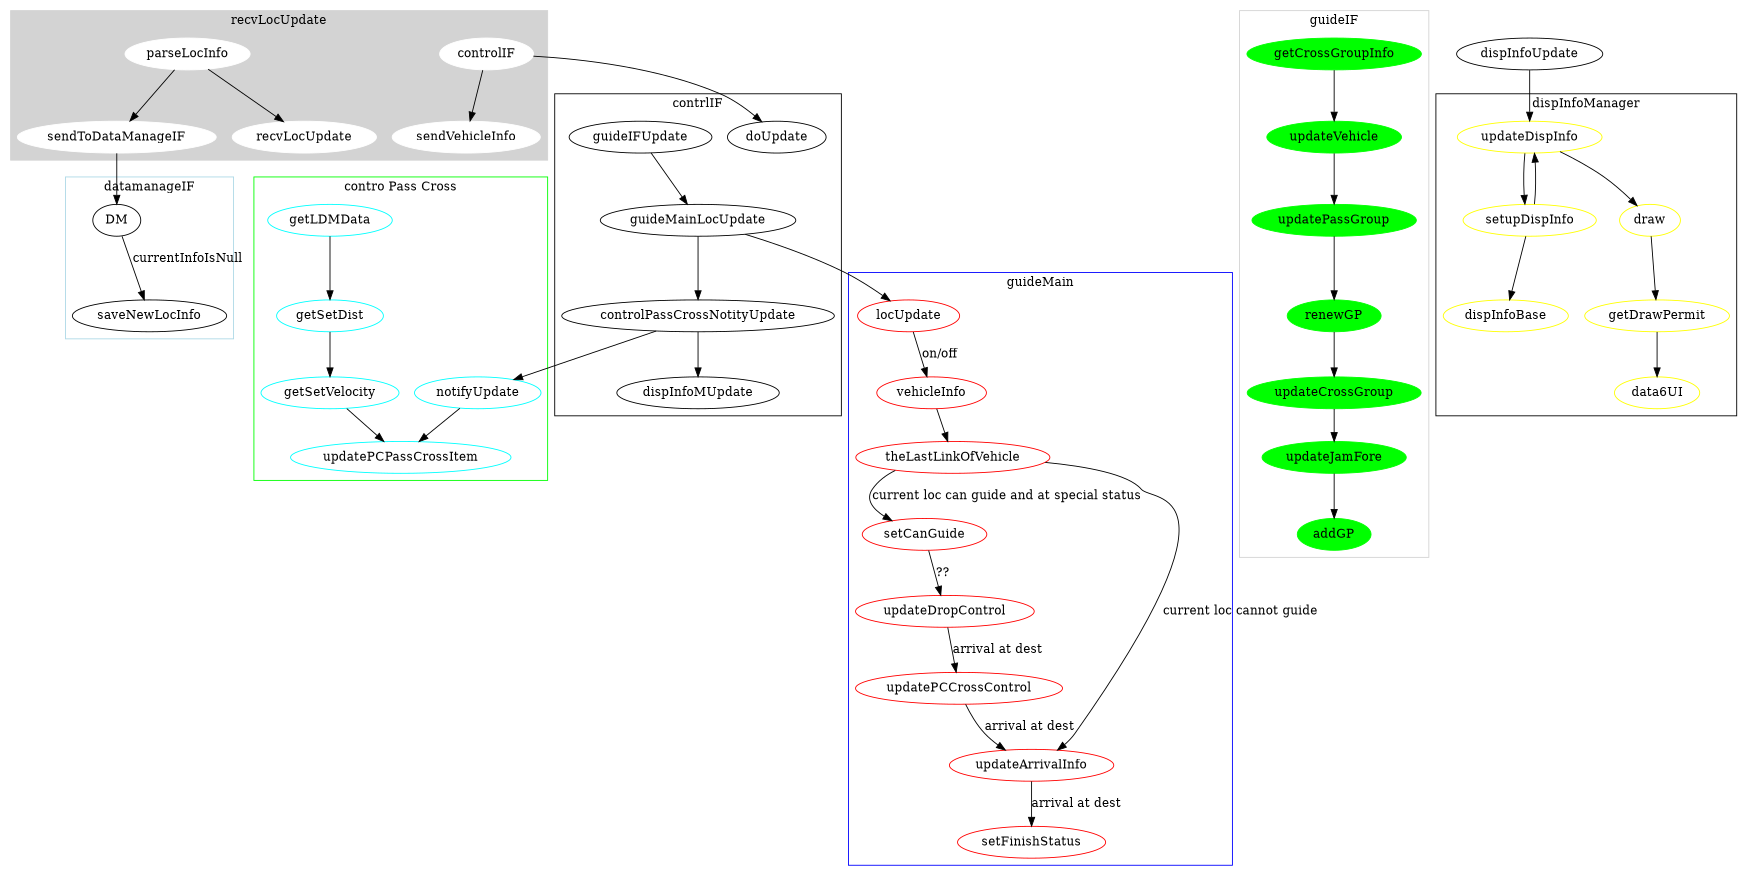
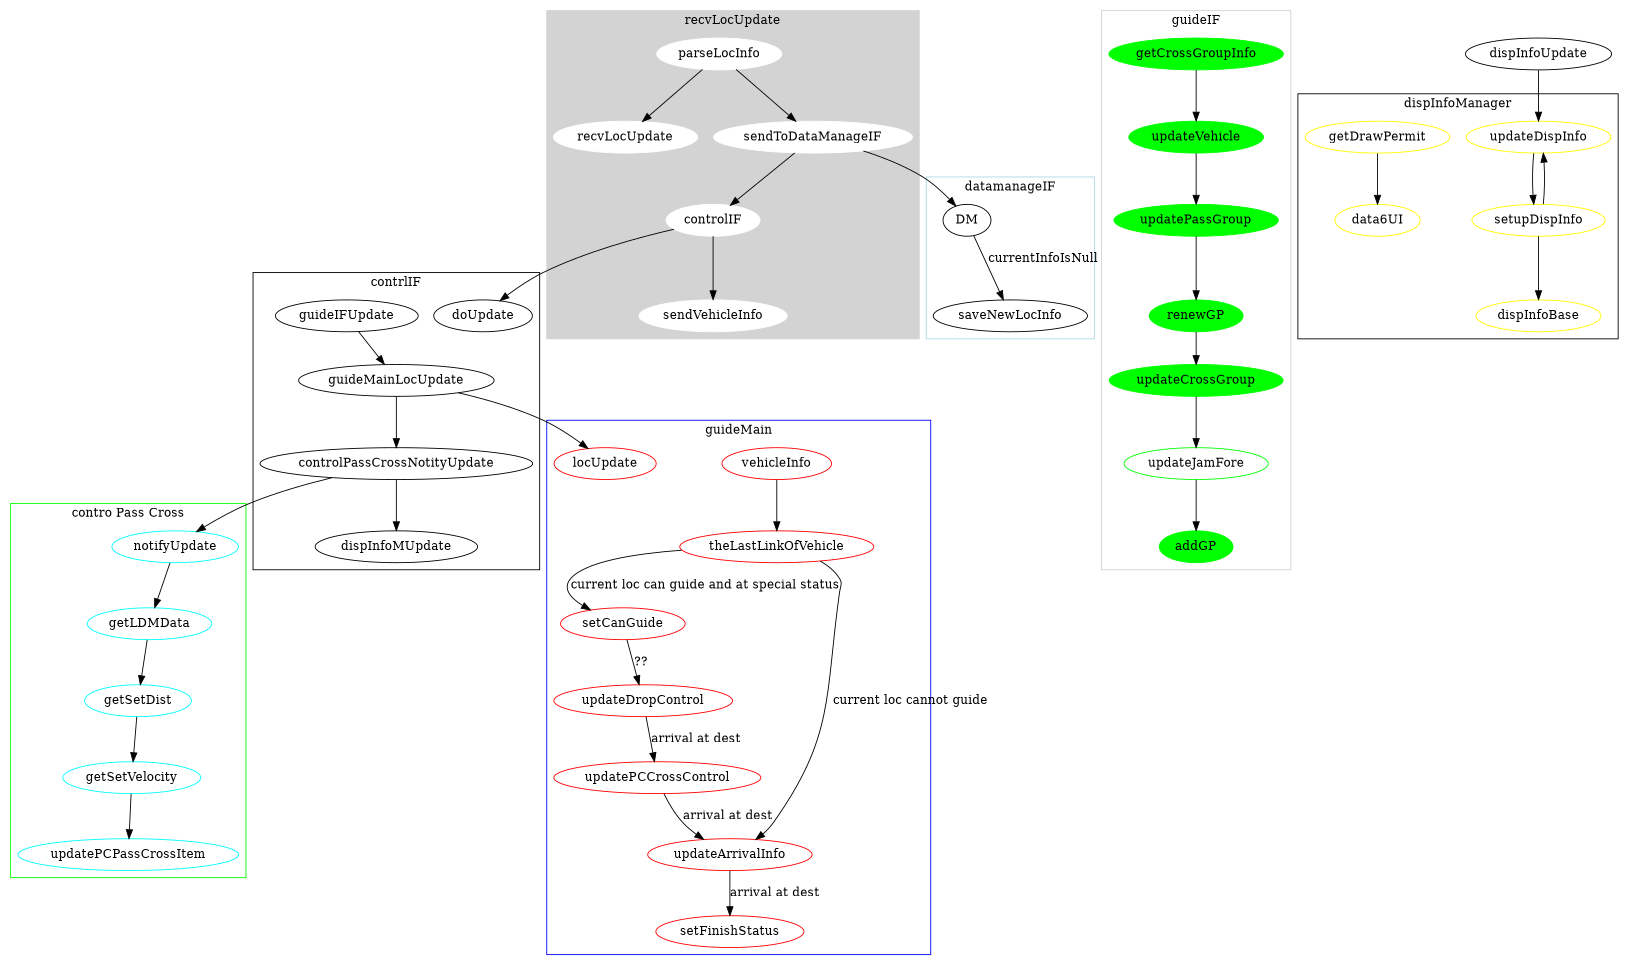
  digraph {
    compound=true
    recvLocUpdate [color=white style=filled]
    parseLocInfo [color=white style=filled]
    sendToDataManageIF [color=white style=filled]
    controlIF [color=white style=filled]
    sendVehicleInfo [color=white style=filled]
    doUpdate
    guideIFUpdate
    guideMainLocUpdate
    controlPassCrossNotityUpdate
    dispInfoMUpdate
    DM
    saveNewLocInfo
    getCrossGroupInfo [color=green style=filled]
    updateVehicle [color=green style=filled]
    updatePassGroup [color=green style=filled]
    renewGP [color=green style=filled]
    updateCrossGroup [color=green style=filled]
-   updateJamFore [color=green style=filled]
+   updateJamFore [color=green style=filled fillcolor=white]
    addGP [color=green style=filled]
    vehicleInfo [color=red]
    locUpdate [color=red]
    theLastLinkOfVehicle [color=red]
    setCanGuide [color=red]
    updateArrivalInfo [color=red]
    updateDropControl [color=red]
    updatePCCrossControl [color=red]
    setFinishStatus [color=red]
    notifyUpdate [color=cyan]
    getLDMData [color=cyan]
    getSetDist [color=cyan]
    getSetVelocity [color=cyan]
    updatePCPassCrossItem [color=cyan]
    updateDispInfo [color=yellow]
    setupDispInfo [color=yellow]
-   draw [color=yellow]
    dispInfoBase [color=yellow]
    getDrawPermit [color=yellow]
    n38 [color=yellow label=data6UI]
    dispInfoUpdate
    subgraph cluster_1 {
      color=lightgrey
      label=recvLocUpdate
      style=filled
      recvLocUpdate
      parseLocInfo
      sendToDataManageIF
      controlIF
      sendVehicleInfo
    }
    subgraph cluster_2 {
      label=contrlIF
      doUpdate
      guideIFUpdate
      guideMainLocUpdate
      controlPassCrossNotityUpdate
      dispInfoMUpdate
    }
    subgraph cluster_3 {
      color=lightblue
      label=datamanageIF
      DM
      saveNewLocInfo
    }
    subgraph cluster_4 {
      color=lightgrey
      label=guideIF
      getCrossGroupInfo
      updateVehicle
      updatePassGroup
      renewGP
      updateCrossGroup
      updateJamFore
      addGP
    }
    subgraph cluster_5 {
      color=blue
      label=guideMain
      vehicleInfo
      locUpdate
      theLastLinkOfVehicle
      setCanGuide
      updateArrivalInfo
      updateDropControl
      updatePCCrossControl
      setFinishStatus
    }
    subgraph cluster_6 {
      color=green
      label="contro Pass Cross"
      notifyUpdate
      getLDMData
      getSetDist
      getSetVelocity
      updatePCPassCrossItem
    }
    subgraph cluster_7 {
      label=dispInfoManager
      updateDispInfo
      setupDispInfo
-     draw
      dispInfoBase
      getDrawPermit
      n38
    }
    parseLocInfo -> recvLocUpdate
    parseLocInfo -> sendToDataManageIF
+   sendToDataManageIF -> controlIF
    sendToDataManageIF -> DM
    controlIF -> sendVehicleInfo
    controlIF -> doUpdate
    guideIFUpdate -> guideMainLocUpdate
    guideMainLocUpdate -> controlPassCrossNotityUpdate
    guideMainLocUpdate -> locUpdate
    controlPassCrossNotityUpdate -> dispInfoMUpdate
    controlPassCrossNotityUpdate -> notifyUpdate
    DM -> saveNewLocInfo [label=currentInfoIsNull]
    getCrossGroupInfo -> updateVehicle
    updateVehicle -> updatePassGroup
    updatePassGroup -> renewGP
    renewGP -> updateCrossGroup
    updateCrossGroup -> updateJamFore
    updateJamFore -> addGP
    vehicleInfo -> theLastLinkOfVehicle
-   locUpdate -> vehicleInfo [label="on/off"]
    theLastLinkOfVehicle -> setCanGuide [label="current loc can guide and at special status"]
    theLastLinkOfVehicle -> updateArrivalInfo [label=" current loc cannot guide"]
    setCanGuide -> updateDropControl [label="??"]
    updateArrivalInfo -> setFinishStatus [label="arrival at dest"]
    updateDropControl -> updatePCCrossControl [label="arrival at dest"]
    updatePCCrossControl -> updateArrivalInfo [label="arrival at dest"]
-   notifyUpdate -> updatePCPassCrossItem
+   notifyUpdate -> getLDMData
    getLDMData -> getSetDist
    getSetDist -> getSetVelocity
    getSetVelocity -> updatePCPassCrossItem
    updateDispInfo -> setupDispInfo
-   updateDispInfo -> draw
    setupDispInfo -> updateDispInfo
    setupDispInfo -> dispInfoBase
-   draw -> getDrawPermit
    getDrawPermit -> n38
    dispInfoUpdate -> updateDispInfo
  }
